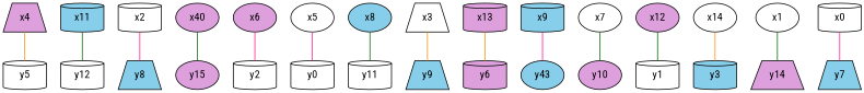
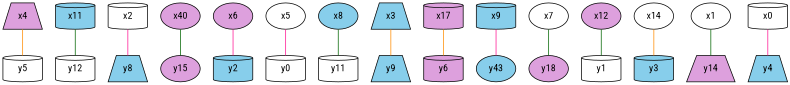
  strict graph {
    fontname="Roboto Condensed"
    node [fillcolor=white fontname="Roboto Condensed" shape=cylinder style=filled]
    edge [color=darkgreen fontname="Roboto Condensed"]
    x4 [fillcolor=plum shape=trapezium]
    y5
    x11 [fillcolor=skyblue]
    y12
    y8 [fillcolor=skyblue shape=trapezium]
    x2
    n7 [fillcolor=plum label=x40 shape=ellipse]
    y15 [fillcolor=plum shape=ellipse]
    x6 [fillcolor=plum shape=ellipse]
-   y2
+   y2 [fillcolor=skyblue]
    x5 [shape=ellipse]
    y0
    x8 [fillcolor=skyblue shape=ellipse]
    y11
-   x3 [shape=trapezium]
+   x3 [fillcolor=skyblue shape=trapezium]
    y9 [fillcolor=skyblue shape=trapezium]
-   x13 [fillcolor=plum]
+   x13 [fillcolor=plum label=x17]
    y6 [fillcolor=plum]
    x9 [fillcolor=skyblue]
    n20 [fillcolor=skyblue label=y43 shape=ellipse]
    x7 [shape=ellipse]
-   y10 [fillcolor=plum shape=ellipse]
+   y10 [fillcolor=plum shape=ellipse label=y18]
    x12 [fillcolor=plum shape=ellipse]
    y1
    x14 [shape=ellipse]
    y3 [fillcolor=skyblue]
    x1 [shape=ellipse]
    y14 [fillcolor=plum shape=trapezium]
-   y7 [fillcolor=skyblue shape=trapezium]
+   y7 [fillcolor=skyblue shape=trapezium label=y4]
    x0
    x4 -- y5 [color=darkorange]
    x11 -- y12
    x2 -- y8 [color=deeppink]
    n7 -- y15
    x6 -- y2 [color=deeppink]
    x5 -- y0 [color=deeppink]
    x8 -- y11
    x3 -- y9 [color=darkorange]
    x13 -- y6 [color=darkorange]
    x9 -- n20 [color=deeppink]
    x7 -- y10
    x12 -- y1
    x14 -- y3 [color=darkorange]
    x1 -- y14
    x0 -- y7 [color=deeppink]
  }
